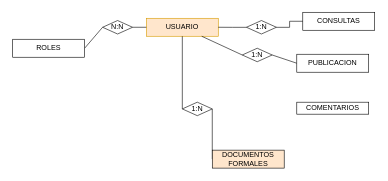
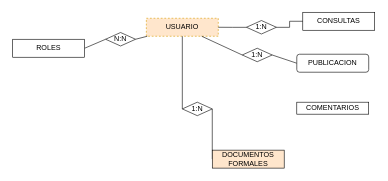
  <mxCell id="0" />
  <mxCell id="1" parent="0" />
  <mxCell id="2" style="rounded=0;orthogonalLoop=1;jettySize=auto;html=1;entryX=0;entryY=0.5;entryDx=0;entryDy=0;endArrow=none;endFill=0;exitX=1;exitY=0.5;exitDx=0;exitDy=0;" edge="1" parent="1" source="13" target="11"><mxGeometry relative="1" as="geometry" /></mxCell>
  <mxCell id="3" style="edgeStyle=none;shape=connector;rounded=0;orthogonalLoop=1;jettySize=auto;html=1;entryX=0;entryY=0.5;entryDx=0;entryDy=0;strokeColor=default;align=center;verticalAlign=middle;fontFamily=Helvetica;fontSize=11;fontColor=default;labelBackgroundColor=default;endArrow=none;endFill=0;exitX=1;exitY=0.5;exitDx=0;exitDy=0;" edge="1" parent="1" source="15" target="10"><mxGeometry relative="1" as="geometry" /></mxCell>
  <mxCell id="4" style="edgeStyle=none;shape=connector;rounded=0;orthogonalLoop=1;jettySize=auto;html=1;entryX=1;entryY=0.5;entryDx=0;entryDy=0;strokeColor=default;align=center;verticalAlign=middle;fontFamily=Helvetica;fontSize=11;fontColor=default;labelBackgroundColor=default;endArrow=none;endFill=0;exitX=0;exitY=0.5;exitDx=0;exitDy=0;" edge="1" parent="1" source="18" target="16"><mxGeometry relative="1" as="geometry" /></mxCell>
- <mxCell id="5" value="USUARIO" style="rounded=0;whiteSpace=wrap;html=1;fillColor=#ffe6cc;strokeColor=#d79b00;" parent="1" vertex="1"><mxGeometry x="243" y="30" width="120" height="30" as="geometry" /></mxCell>
+ <mxCell id="5" value="USUARIO" style="rounded=0;whiteSpace=wrap;html=1;fillColor=#ffe6cc;strokeColor=#d79b00;dashed=1;" parent="1" vertex="1"><mxGeometry x="243" y="30" width="120" height="30" as="geometry" /></mxCell>
  <mxCell id="6" value="CONSULTAS" style="rounded=0;whiteSpace=wrap;html=1;" parent="1" vertex="1"><mxGeometry x="504" y="20" width="120" height="30" as="geometry" /></mxCell>
  <mxCell id="7" style="edgeStyle=orthogonalEdgeStyle;rounded=0;orthogonalLoop=1;jettySize=auto;html=1;entryX=0;entryY=0.5;entryDx=0;entryDy=0;endArrow=none;endFill=0;" parent="1" source="9" target="6" edge="1"><mxGeometry relative="1" as="geometry" /></mxCell>
  <mxCell id="8" style="edgeStyle=orthogonalEdgeStyle;rounded=0;orthogonalLoop=1;jettySize=auto;html=1;entryX=1;entryY=0.5;entryDx=0;entryDy=0;endArrow=none;endFill=0;" parent="1" source="9" target="5" edge="1"><mxGeometry relative="1" as="geometry" /></mxCell>
  <mxCell id="9" value="1:N" style="shape=rhombus;perimeter=rhombusPerimeter;whiteSpace=wrap;html=1;align=center;" parent="1" vertex="1"><mxGeometry x="410" y="33.75" width="50" height="22.5" as="geometry" /></mxCell>
- <mxCell id="10" value="PUBLICACION" style="rounded=0;whiteSpace=wrap;html=1;" vertex="1" parent="1"><mxGeometry x="494" y="90" width="120" height="30" as="geometry" /></mxCell>
+ <mxCell id="10" value="PUBLICACION" style="whiteSpace=wrap;html=1;rounded=1;" vertex="1" parent="1"><mxGeometry x="494" y="90" width="120" height="30" as="geometry" /></mxCell>
  <mxCell id="11" value="DOCUMENTOS&lt;div&gt;FORMALES&lt;/div&gt;" style="rounded=0;whiteSpace=wrap;html=1;fillColor=#ffe6cc;" vertex="1" parent="1"><mxGeometry x="353" y="250" width="120" height="30" as="geometry" /></mxCell>
  <mxCell id="12" value="" style="rounded=0;orthogonalLoop=1;jettySize=auto;html=1;entryX=0;entryY=0.5;entryDx=0;entryDy=0;endArrow=none;endFill=0;" edge="1" parent="1" source="5" target="13"><mxGeometry relative="1" as="geometry"><mxPoint x="317" y="60" as="sourcePoint" /><mxPoint x="390" y="225" as="targetPoint" /></mxGeometry></mxCell>
  <mxCell id="13" value="1:N" style="shape=rhombus;perimeter=rhombusPerimeter;whiteSpace=wrap;html=1;align=center;" vertex="1" parent="1"><mxGeometry x="303" y="170" width="50" height="22.5" as="geometry" /></mxCell>
  <mxCell id="14" value="" style="edgeStyle=none;shape=connector;rounded=0;orthogonalLoop=1;jettySize=auto;html=1;entryX=0;entryY=0.5;entryDx=0;entryDy=0;strokeColor=default;align=center;verticalAlign=middle;fontFamily=Helvetica;fontSize=11;fontColor=default;labelBackgroundColor=default;endArrow=none;endFill=0;" edge="1" parent="1" source="5" target="15"><mxGeometry relative="1" as="geometry"><mxPoint x="333" y="60" as="sourcePoint" /><mxPoint x="464" y="145" as="targetPoint" /></mxGeometry></mxCell>
  <mxCell id="15" value="1:N" style="shape=rhombus;perimeter=rhombusPerimeter;whiteSpace=wrap;html=1;align=center;" vertex="1" parent="1"><mxGeometry x="403" y="80" width="50" height="22.5" as="geometry" /></mxCell>
  <mxCell id="16" value="ROLES" style="rounded=0;whiteSpace=wrap;html=1;" vertex="1" parent="1"><mxGeometry x="20" y="65" width="120" height="30" as="geometry" /></mxCell>
  <mxCell id="17" value="" style="edgeStyle=none;shape=connector;rounded=0;orthogonalLoop=1;jettySize=auto;html=1;entryX=1;entryY=0.5;entryDx=0;entryDy=0;strokeColor=default;align=center;verticalAlign=middle;fontFamily=Helvetica;fontSize=11;fontColor=default;labelBackgroundColor=default;endArrow=none;endFill=0;" edge="1" parent="1" source="5" target="18"><mxGeometry relative="1" as="geometry"><mxPoint x="243" y="26" as="sourcePoint" /><mxPoint x="140" y="45" as="targetPoint" /></mxGeometry></mxCell>
- <mxCell id="18" value="N:N" style="shape=rhombus;perimeter=rhombusPerimeter;whiteSpace=wrap;html=1;align=center;" vertex="1" parent="1"><mxGeometry x="170" y="33.75" width="50" height="22.5" as="geometry" /></mxCell>
+ <mxCell id="18" value="N:N" style="shape=rhombus;perimeter=rhombusPerimeter;whiteSpace=wrap;html=1;align=center;" vertex="1" parent="1"><mxGeometry x="175" y="53.75" width="50" height="22.5" as="geometry" /></mxCell>
  <mxCell id="19" value="COMENTARIOS" style="rounded=0;whiteSpace=wrap;html=1;" vertex="1" parent="1"><mxGeometry x="494" y="170" width="120" height="20" as="geometry" /></mxCell>
